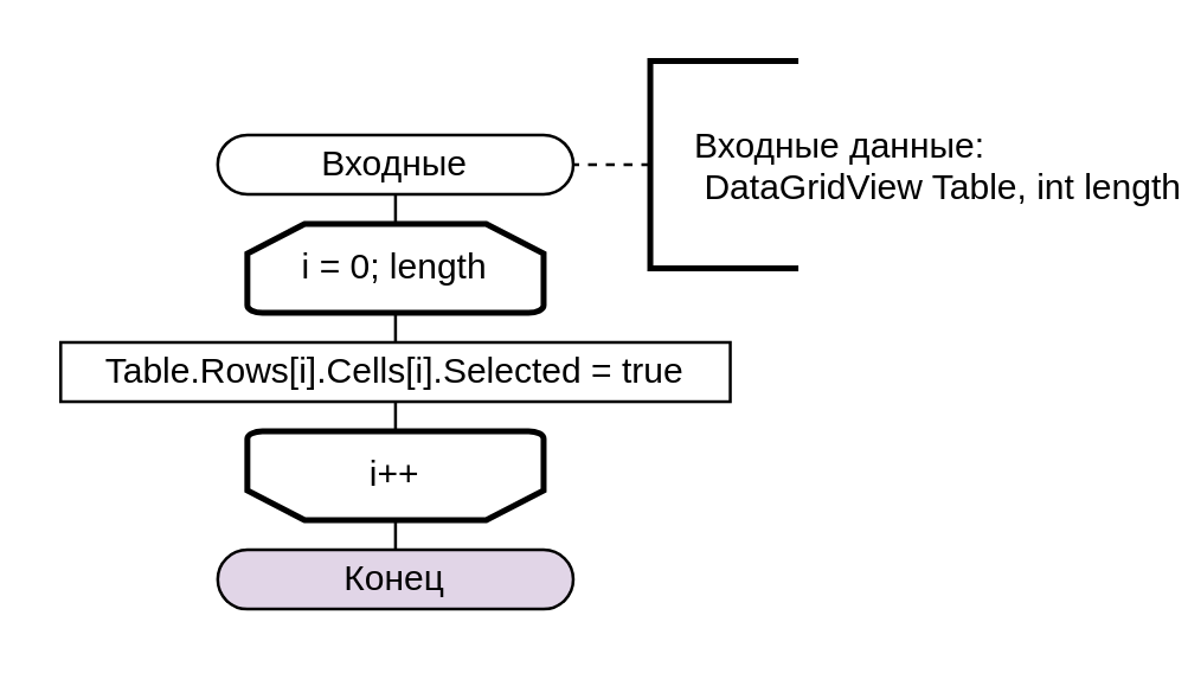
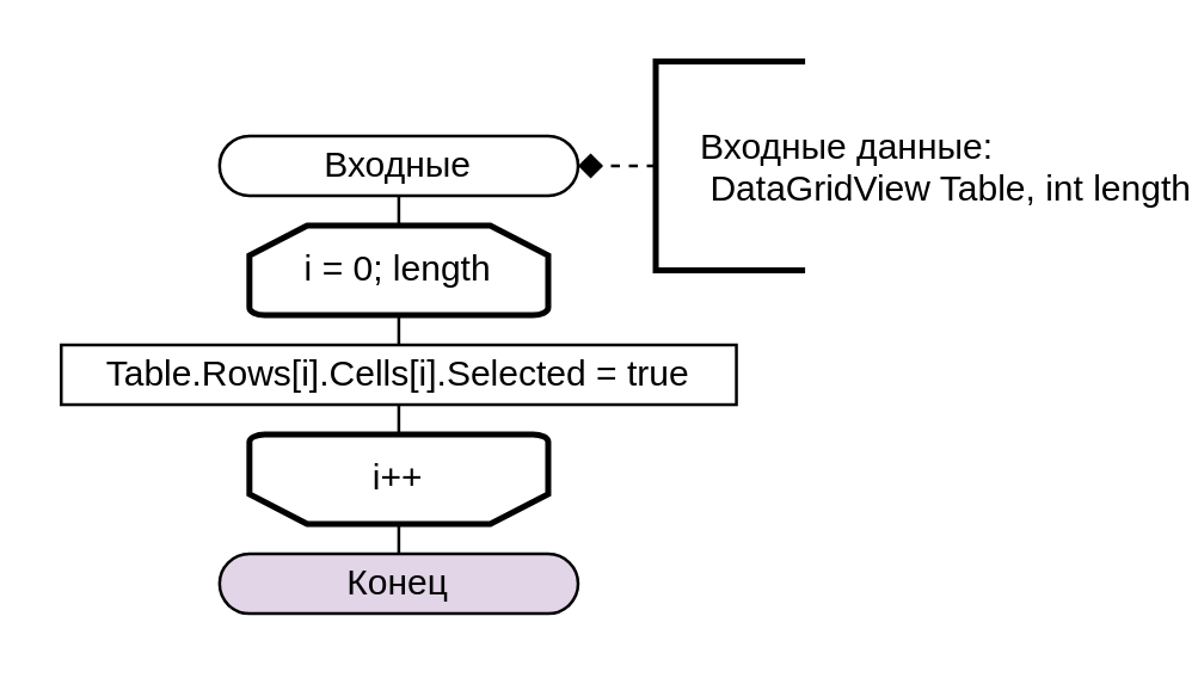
  <mxCell id="0" />
  <mxCell id="1" parent="0" />
  <mxCell id="2" value="Входные" style="rounded=1;whiteSpace=wrap;html=1;arcSize=50;" vertex="1" parent="1"><mxGeometry x="73" y="45" width="120" height="20" as="geometry" /></mxCell>
- <mxCell id="3" value="" style="endArrow=none;dashed=1;html=1;rounded=0;exitX=0;exitY=0.5;exitDx=0;exitDy=0;entryX=1;entryY=0.5;entryDx=0;entryDy=0;exitPerimeter=0;" edge="1" source="4" parent="1" target="2"><mxGeometry width="50" height="50" relative="1" as="geometry"><mxPoint x="269" y="60" as="sourcePoint" /><mxPoint x="249" y="60" as="targetPoint" /></mxGeometry></mxCell>
+ <mxCell id="3" value="" style="endArrow=diamond;dashed=1;html=1;rounded=0;exitX=0;exitY=0.5;exitDx=0;exitDy=0;entryX=1;entryY=0.5;entryDx=0;entryDy=0;exitPerimeter=0;" edge="1" source="4" parent="1" target="2"><mxGeometry width="50" height="50" relative="1" as="geometry"><mxPoint x="269" y="60" as="sourcePoint" /><mxPoint x="249" y="60" as="targetPoint" /></mxGeometry></mxCell>
  <mxCell id="4" value="    Входные данные:&#10;     DataGridView Table, int length" style="strokeWidth=2;shape=mxgraph.flowchart.annotation_1;align=left;pointerEvents=1;recursiveResize=1;autosize=0;verticalAlign=middle;horizontal=1;" vertex="1" parent="1"><mxGeometry x="219" y="20" width="50" height="70" as="geometry" /></mxCell>
  <mxCell id="5" value="" style="endArrow=none;html=1;rounded=0;entryX=0.5;entryY=1;entryDx=0;entryDy=0;exitX=0.5;exitY=0;exitDx=0;exitDy=0;exitPerimeter=0;" edge="1" parent="1" source="6" target="2"><mxGeometry width="50" height="50" relative="1" as="geometry"><mxPoint x="139" y="205" as="sourcePoint" /><mxPoint x="189" y="155" as="targetPoint" /></mxGeometry></mxCell>
  <mxCell id="6" value="i = 0; length" style="strokeWidth=2;html=1;shape=mxgraph.flowchart.loop_limit;whiteSpace=wrap;" vertex="1" parent="1"><mxGeometry x="83" y="75" width="100" height="30" as="geometry" /></mxCell>
  <mxCell id="7" value="i++" style="strokeWidth=2;html=1;shape=mxgraph.flowchart.loop_limit;whiteSpace=wrap;direction=west;" vertex="1" parent="1"><mxGeometry x="83" y="145" width="100" height="30" as="geometry" /></mxCell>
  <mxCell id="8" value="Table.Rows[i].Cells[i].Selected = true" style="rounded=0;whiteSpace=wrap;html=1;" vertex="1" parent="1"><mxGeometry x="20" y="115" width="226" height="20" as="geometry" /></mxCell>
  <mxCell id="9" value="" style="endArrow=none;html=1;rounded=0;entryX=0.5;entryY=1;entryDx=0;entryDy=0;entryPerimeter=0;exitX=0.5;exitY=0;exitDx=0;exitDy=0;" edge="1" parent="1" source="8" target="6"><mxGeometry width="50" height="50" relative="1" as="geometry"><mxPoint x="159" y="335" as="sourcePoint" /><mxPoint x="209" y="285" as="targetPoint" /></mxGeometry></mxCell>
  <mxCell id="10" value="" style="endArrow=none;html=1;rounded=0;entryX=0.5;entryY=1;entryDx=0;entryDy=0;exitX=0.5;exitY=1;exitDx=0;exitDy=0;exitPerimeter=0;" edge="1" parent="1" source="7" target="8"><mxGeometry width="50" height="50" relative="1" as="geometry"><mxPoint x="159" y="335" as="sourcePoint" /><mxPoint x="209" y="285" as="targetPoint" /></mxGeometry></mxCell>
  <mxCell id="11" value="Конец" style="rounded=1;whiteSpace=wrap;html=1;arcSize=50;fillColor=#e1d5e7;" vertex="1" parent="1"><mxGeometry x="73" y="185" width="120" height="20" as="geometry" /></mxCell>
  <mxCell id="12" value="" style="endArrow=none;html=1;rounded=0;entryX=0.5;entryY=0;entryDx=0;entryDy=0;exitX=0.5;exitY=0;exitDx=0;exitDy=0;exitPerimeter=0;" edge="1" parent="1" source="7" target="11"><mxGeometry width="50" height="50" relative="1" as="geometry"><mxPoint x="189" y="305" as="sourcePoint" /><mxPoint x="219" y="345" as="targetPoint" /></mxGeometry></mxCell>
